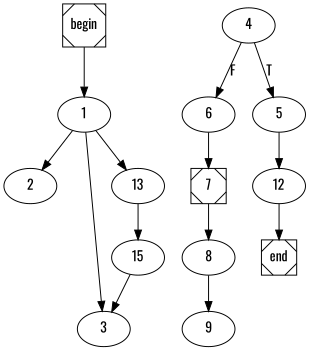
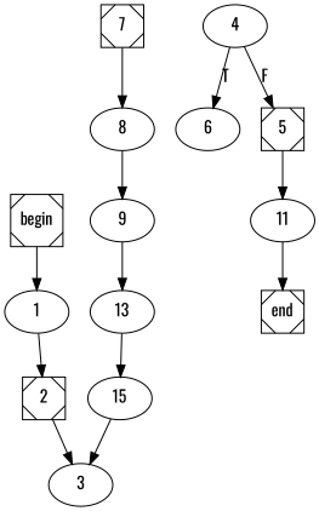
  digraph {
    fontname=Oswald
    node [fontname=Oswald]
    edge [fontname=Oswald]
    begin [shape=Msquare]
    1
-   2
+   2 [shape=Msquare]
    end [shape=Msquare]
    3
    4
    6
-   5
+   5 [shape=Msquare]
    7 [shape=Msquare]
-   12
+   12 [label=11]
    8
    9
    n13 [label=13]
    n14 [label=15]
    begin -> 1
    1 -> 2
-   1 -> 3
-   4 -> 6 [label=F]
-   4 -> 5 [label=T]
-   6 -> 7
+   2 -> 3
+   4 -> 6 [label=T]
+   4 -> 5 [label=F]
    5 -> 12
    7 -> 8
    12 -> end
    8 -> 9
-   1 -> n13
+   9 -> n13
    n13 -> n14
    n14 -> 3
  }
